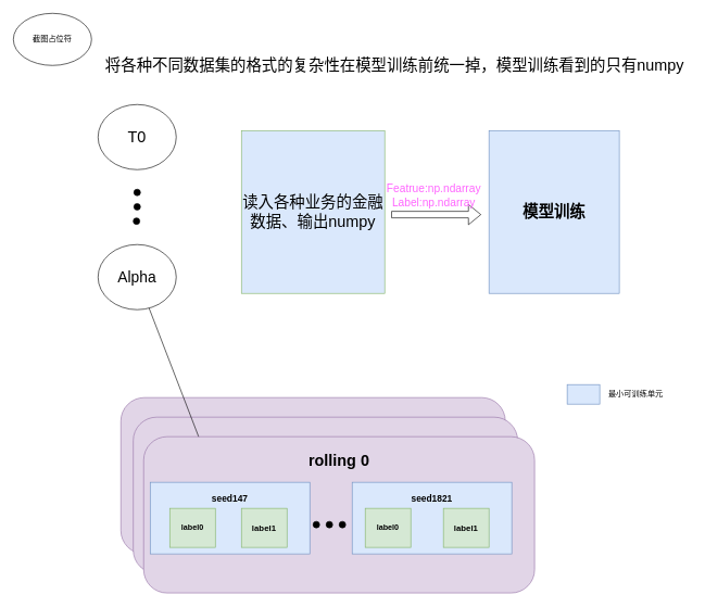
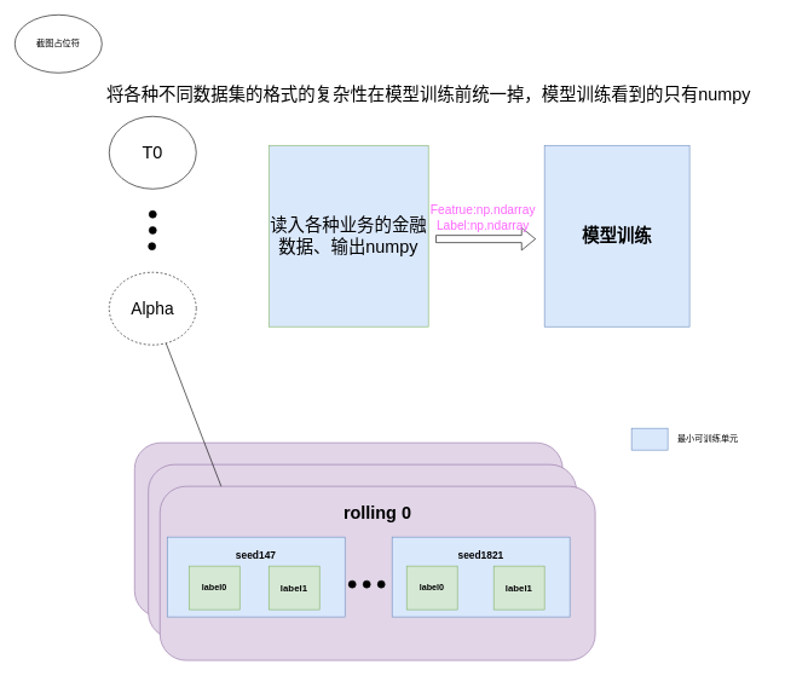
  <mxCell id="0" />
  <mxCell id="1" parent="0" />
  <mxCell id="2" value="" style="rounded=1;whiteSpace=wrap;html=1;fillColor=#e1d5e7;strokeColor=#9673a6;" parent="1" vertex="1"><mxGeometry x="185" y="610" width="590" height="240" as="geometry" /></mxCell>
  <mxCell id="3" value="" style="rounded=1;whiteSpace=wrap;html=1;fillColor=#e1d5e7;strokeColor=#9673a6;" parent="1" vertex="1"><mxGeometry x="204" y="640" width="590" height="240" as="geometry" /></mxCell>
  <mxCell id="4" value="&lt;font style=&quot;font-size: 24px;&quot;&gt;读入各种业务的金融数据、输出numpy&lt;/font&gt;" style="rounded=0;whiteSpace=wrap;html=1;fillColor=#dae8fc;strokeColor=#82b366;" parent="1" vertex="1"><mxGeometry x="370" y="200" width="220" height="250" as="geometry" /></mxCell>
  <mxCell id="5" value="&lt;span style=&quot;font-size: 24px;&quot;&gt;&lt;b&gt;模型训练&lt;/b&gt;&lt;/span&gt;" style="rounded=0;whiteSpace=wrap;html=1;fillColor=#dae8fc;strokeColor=#6c8ebf;" parent="1" vertex="1"><mxGeometry x="750" y="200" width="200" height="250" as="geometry" /></mxCell>
  <mxCell id="6" value="" style="shape=flexArrow;endArrow=classic;html=1;rounded=0;" parent="1" edge="1"><mxGeometry width="50" height="50" relative="1" as="geometry"><mxPoint x="600" y="329" as="sourcePoint" /><mxPoint x="738" y="329" as="targetPoint" /></mxGeometry></mxCell>
  <mxCell id="7" value="&lt;font color=&quot;#ff66ff&quot; style=&quot;font-size: 17px;&quot;&gt;Featrue:np.ndarray&lt;br&gt;Label:np.ndarray&lt;/font&gt;" style="text;html=1;align=center;verticalAlign=middle;resizable=0;points=[];autosize=1;strokeColor=none;fillColor=none;" parent="1" vertex="1"><mxGeometry x="580" y="275" width="170" height="50" as="geometry" /></mxCell>
  <mxCell id="8" value="&lt;font style=&quot;font-size: 24px;&quot;&gt;T0&lt;/font&gt;" style="ellipse;whiteSpace=wrap;html=1;" parent="1" vertex="1"><mxGeometry x="150" y="160" width="120" height="100" as="geometry" /></mxCell>
  <mxCell id="9" style="rounded=0;orthogonalLoop=1;jettySize=auto;html=1;" parent="1" source="10" target="17" edge="1"><mxGeometry relative="1" as="geometry" /></mxCell>
- <mxCell id="10" value="&lt;font style=&quot;font-size: 23px;&quot;&gt;Alpha&lt;/font&gt;" style="ellipse;whiteSpace=wrap;html=1;" parent="1" vertex="1"><mxGeometry x="150" y="375" width="120" height="100" as="geometry" /></mxCell>
+ <mxCell id="10" value="&lt;font style=&quot;font-size: 23px;&quot;&gt;Alpha&lt;/font&gt;" style="ellipse;whiteSpace=wrap;html=1;dashed=1;" parent="1" vertex="1"><mxGeometry x="150" y="375" width="120" height="100" as="geometry" /></mxCell>
  <mxCell id="11" value="" style="ellipse;whiteSpace=wrap;html=1;aspect=fixed;fillColor=#000000;" parent="1" vertex="1"><mxGeometry x="205" y="290" width="10" height="10" as="geometry" /></mxCell>
  <mxCell id="12" value="" style="ellipse;whiteSpace=wrap;html=1;aspect=fixed;fillColor=#000000;" parent="1" vertex="1"><mxGeometry x="205" y="312" width="10" height="10" as="geometry" /></mxCell>
  <mxCell id="13" value="" style="ellipse;whiteSpace=wrap;html=1;aspect=fixed;fillColor=#000000;" parent="1" vertex="1"><mxGeometry x="204" y="334" width="10" height="10" as="geometry" /></mxCell>
  <mxCell id="14" value="&lt;h1&gt;rolling 0&lt;/h1&gt;" style="rounded=1;whiteSpace=wrap;html=1;fillColor=#e1d5e7;strokeColor=#9673a6;align=center;verticalAlign=top;labelPosition=center;verticalLabelPosition=middle;horizontal=1;" parent="1" vertex="1"><mxGeometry x="220" y="670" width="600" height="240" as="geometry" /></mxCell>
- <mxCell id="15" value="&lt;font style=&quot;font-size: 24px;&quot;&gt;将各种不同数据集的格式的复杂性在模型训练前统一掉，模型训练看到的只有numpy&lt;/font&gt;" style="text;html=1;align=center;verticalAlign=middle;resizable=0;points=[];autosize=1;strokeColor=none;fillColor=none;" parent="1" vertex="1"><mxGeometry x="150" y="80" width="910" height="40" as="geometry" /></mxCell>
+ <mxCell id="15" value="&lt;font style=&quot;font-size: 24px;&quot;&gt;将各种不同数据集的格式的复杂性在模型训练前统一掉，模型训练看到的只有numpy&lt;/font&gt;" style="text;html=1;align=center;verticalAlign=middle;resizable=0;points=[];autosize=1;strokeColor=none;fillColor=none;" parent="1" vertex="1"><mxGeometry x="135" y="110" width="910" height="40" as="geometry" /></mxCell>
  <mxCell id="16" value="截图占位符" style="ellipse;whiteSpace=wrap;html=1;" parent="1" vertex="1"><mxGeometry x="20" y="20" width="120" height="80" as="geometry" /></mxCell>
  <mxCell id="17" value="&lt;p style=&quot;line-height: 120%;&quot;&gt;&lt;font style=&quot;font-size: 14px;&quot;&gt;&lt;b&gt;seed147&lt;/b&gt;&lt;/font&gt;&lt;/p&gt;" style="rounded=0;whiteSpace=wrap;html=1;fillColor=#dae8fc;strokeColor=#6c8ebf;align=center;labelPosition=center;verticalLabelPosition=middle;verticalAlign=top;" parent="1" vertex="1"><mxGeometry x="230" y="740" width="245" height="110" as="geometry" /></mxCell>
  <mxCell id="18" value="&lt;b&gt;label0&lt;/b&gt;" style="rounded=0;whiteSpace=wrap;html=1;fillColor=#d5e8d4;strokeColor=#82b366;" parent="1" vertex="1"><mxGeometry x="260" y="780" width="70" height="60" as="geometry" /></mxCell>
  <mxCell id="19" value="" style="rounded=0;whiteSpace=wrap;html=1;fillColor=#dae8fc;strokeColor=#6c8ebf;" parent="1" vertex="1"><mxGeometry x="870" y="590" width="50" height="30" as="geometry" /></mxCell>
  <mxCell id="20" value="最小可训练单元" style="text;html=1;align=center;verticalAlign=middle;resizable=0;points=[];autosize=1;strokeColor=none;fillColor=none;" parent="1" vertex="1"><mxGeometry x="920" y="590" width="110" height="30" as="geometry" /></mxCell>
  <mxCell id="21" value="&lt;p style=&quot;line-height: 120%;&quot;&gt;&lt;font style=&quot;font-size: 14px;&quot;&gt;&lt;b&gt;seed1821&lt;/b&gt;&lt;/font&gt;&lt;/p&gt;" style="rounded=0;whiteSpace=wrap;html=1;fillColor=#dae8fc;strokeColor=#6c8ebf;align=center;labelPosition=center;verticalLabelPosition=middle;verticalAlign=top;" parent="1" vertex="1"><mxGeometry x="540" y="740" width="245" height="110" as="geometry" /></mxCell>
  <mxCell id="22" value="&lt;b&gt;label0&lt;/b&gt;" style="rounded=0;whiteSpace=wrap;html=1;fillColor=#d5e8d4;strokeColor=#82b366;" parent="1" vertex="1"><mxGeometry x="560" y="780" width="70" height="60" as="geometry" /></mxCell>
  <mxCell id="23" value="&lt;font style=&quot;font-size: 13px;&quot;&gt;&lt;b&gt;label1&lt;/b&gt;&lt;/font&gt;" style="rounded=0;whiteSpace=wrap;html=1;fillColor=#d5e8d4;strokeColor=#82b366;" parent="1" vertex="1"><mxGeometry x="680" y="780" width="70" height="60" as="geometry" /></mxCell>
  <mxCell id="24" value="&lt;font style=&quot;font-size: 13px;&quot;&gt;&lt;b&gt;label1&lt;/b&gt;&lt;/font&gt;" style="rounded=0;whiteSpace=wrap;html=1;fillColor=#d5e8d4;strokeColor=#82b366;" parent="1" vertex="1"><mxGeometry x="370" y="780" width="70" height="60" as="geometry" /></mxCell>
  <mxCell id="25" value="" style="ellipse;whiteSpace=wrap;html=1;aspect=fixed;fillColor=#000000;" parent="1" vertex="1"><mxGeometry x="480" y="800" width="10" height="10" as="geometry" /></mxCell>
  <mxCell id="26" value="" style="ellipse;whiteSpace=wrap;html=1;aspect=fixed;fillColor=#000000;" parent="1" vertex="1"><mxGeometry x="500" y="800" width="10" height="10" as="geometry" /></mxCell>
  <mxCell id="27" value="" style="ellipse;whiteSpace=wrap;html=1;aspect=fixed;fillColor=#000000;" parent="1" vertex="1"><mxGeometry x="520" y="800" width="10" height="10" as="geometry" /></mxCell>
